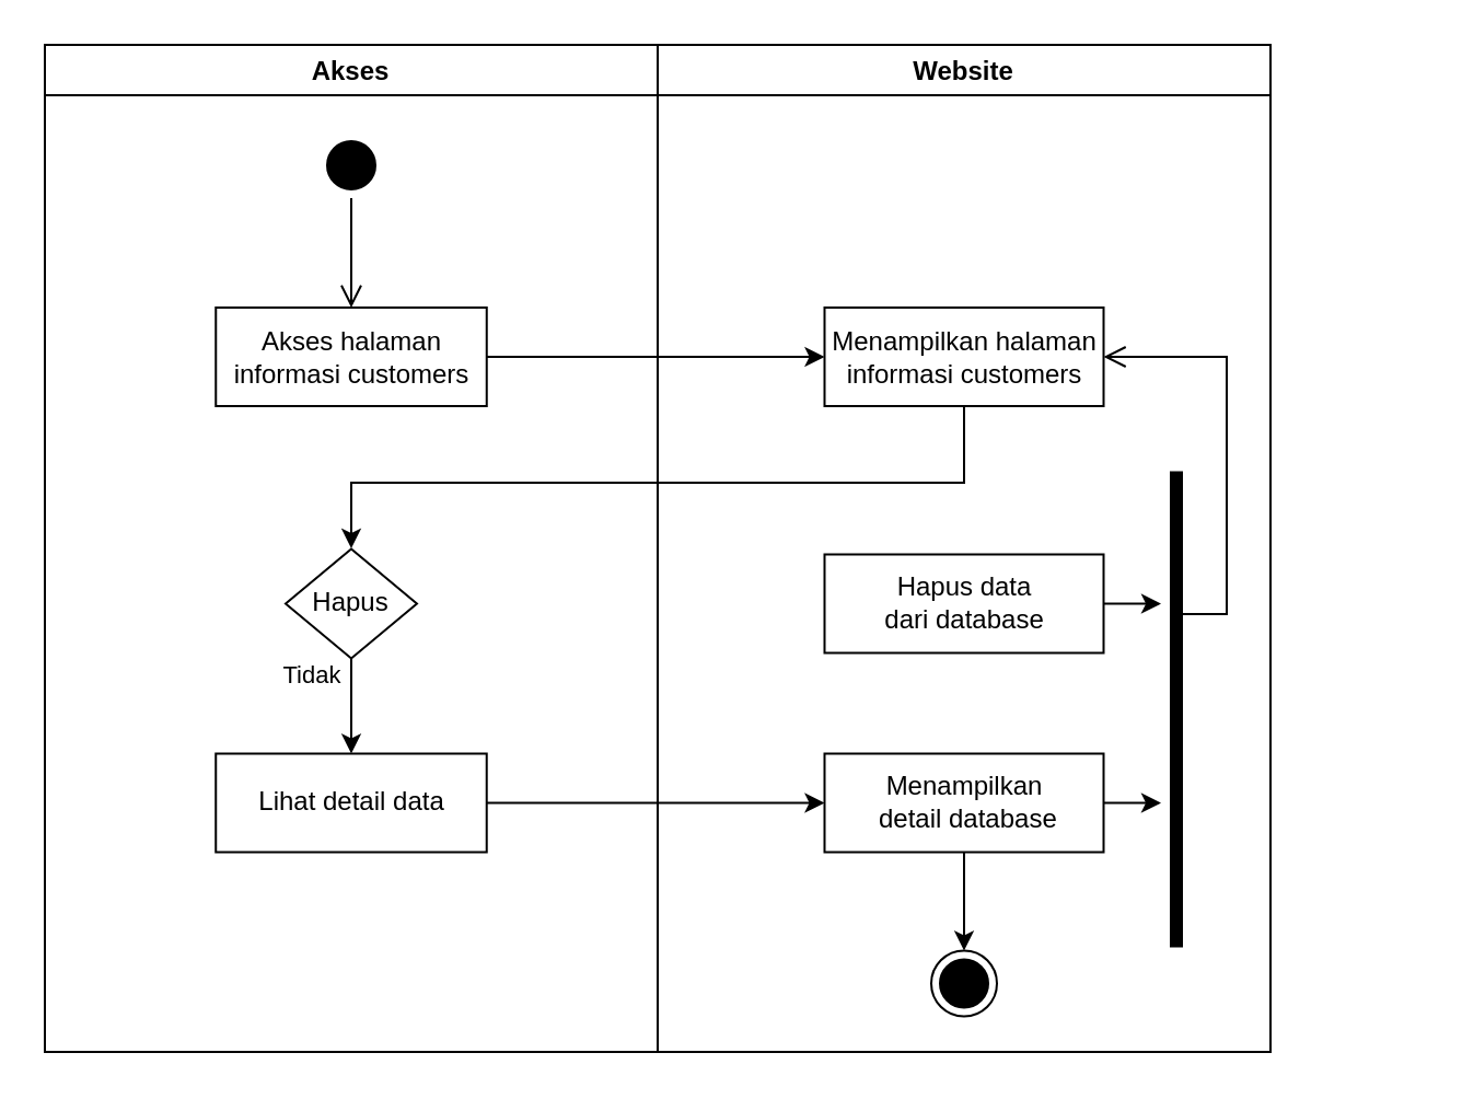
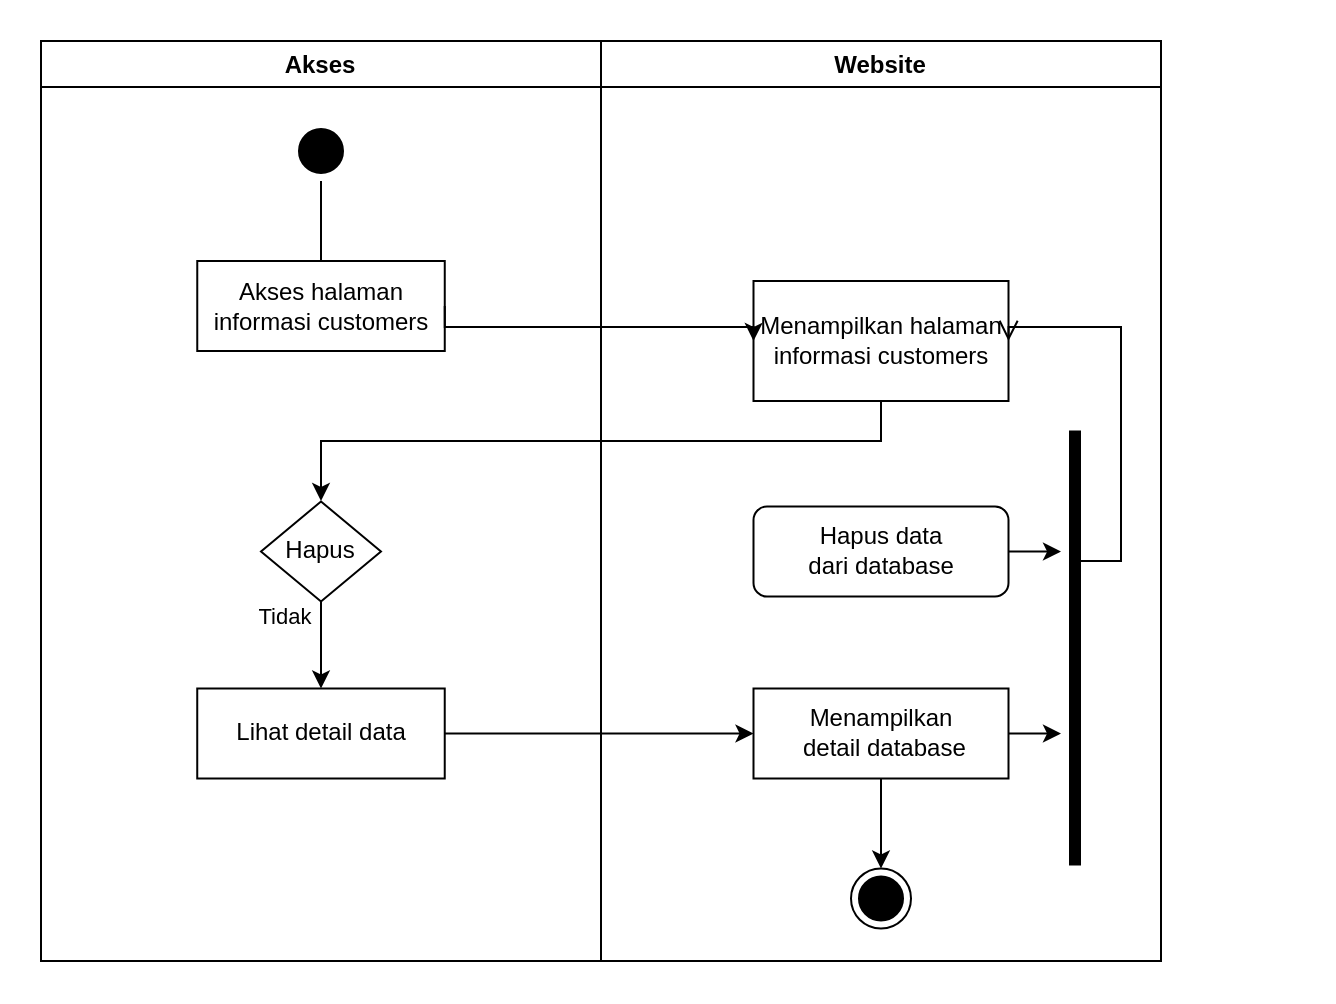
  <mxCell id="0" />
  <mxCell id="1" parent="0" />
  <mxCell id="2" value="Website" style="swimlane;fillColor=none;" parent="1" vertex="1"><mxGeometry x="300" y="20" width="280" height="460" as="geometry" /></mxCell>
- <mxCell id="3" value="Menampilkan halaman&lt;br&gt;informasi customers" style="html=1;strokeColor=#000000;fillColor=default;" parent="2" vertex="1"><mxGeometry x="76.25" y="120" width="127.5" height="45" as="geometry" /></mxCell>
+ <mxCell id="3" value="Menampilkan halaman&lt;br&gt;informasi customers" style="html=1;strokeColor=#000000;fillColor=default;" parent="2" vertex="1"><mxGeometry x="76.25" y="120" width="127.5" height="60" as="geometry" /></mxCell>
  <mxCell id="4" value="" style="ellipse;html=1;shape=endState;fillColor=#000000;strokeColor=#000000;" parent="2" vertex="1"><mxGeometry x="125" y="413.75" width="30" height="30" as="geometry" /></mxCell>
- <mxCell id="5" value="Hapus data&lt;br&gt;dari database" style="html=1;strokeColor=#000000;fillColor=default;" parent="2" vertex="1"><mxGeometry x="76.25" y="232.75" width="127.5" height="45" as="geometry" /></mxCell>
+ <mxCell id="5" value="Hapus data&lt;br&gt;dari database" style="html=1;strokeColor=#000000;fillColor=default;rounded=1;" parent="2" vertex="1"><mxGeometry x="76.25" y="232.75" width="127.5" height="45" as="geometry" /></mxCell>
  <mxCell id="6" style="edgeStyle=orthogonalEdgeStyle;rounded=0;orthogonalLoop=1;jettySize=auto;html=1;exitX=0.5;exitY=1;exitDx=0;exitDy=0;entryX=0.5;entryY=0;entryDx=0;entryDy=0;" parent="2" source="7" target="4" edge="1"><mxGeometry relative="1" as="geometry" /></mxCell>
  <mxCell id="7" value="Menampilkan &lt;br&gt;&amp;nbsp;detail database" style="html=1;strokeColor=#000000;fillColor=default;" parent="2" vertex="1"><mxGeometry x="76.25" y="323.75" width="127.5" height="45" as="geometry" /></mxCell>
  <mxCell id="8" value="" style="shape=line;html=1;strokeWidth=6;strokeColor=#000000;rotation=-90;" parent="2" vertex="1"><mxGeometry x="128.25" y="298.5" width="217.5" height="10" as="geometry" /></mxCell>
  <mxCell id="9" value="" style="edgeStyle=orthogonalEdgeStyle;html=1;verticalAlign=bottom;endArrow=open;endSize=8;strokeColor=#000000;rounded=0;entryX=1;entryY=0.5;entryDx=0;entryDy=0;exitX=0.489;exitY=0.5;exitDx=0;exitDy=0;exitPerimeter=0;" parent="2" target="3" edge="1" source="8"><mxGeometry relative="1" as="geometry"><mxPoint x="350" y="400" as="targetPoint" /><mxPoint x="250" y="560" as="sourcePoint" /><Array as="points"><mxPoint x="260" y="260" /><mxPoint x="260" y="143" /></Array></mxGeometry></mxCell>
  <mxCell id="10" value="Akses" style="swimlane;fillColor=none;startSize=23;" parent="1" vertex="1"><mxGeometry x="20" y="20" width="280" height="460" as="geometry" /></mxCell>
  <mxCell id="11" value="" style="ellipse;html=1;shape=startState;fillColor=#000000;strokeColor=#000000;" parent="10" vertex="1"><mxGeometry x="125" y="40" width="30" height="30" as="geometry" /></mxCell>
  <mxCell id="12" value="" style="edgeStyle=orthogonalEdgeStyle;html=1;verticalAlign=bottom;endArrow=open;endSize=8;strokeColor=#000000;rounded=0;" parent="10" source="11" edge="1"><mxGeometry relative="1" as="geometry"><mxPoint x="140" y="120" as="targetPoint" /></mxGeometry></mxCell>
- <mxCell id="13" value="Akses halaman&lt;br&gt;informasi customers" style="html=1;strokeColor=#000000;fillColor=default;" parent="10" vertex="1"><mxGeometry x="78.13" y="120" width="123.75" height="45" as="geometry" /></mxCell>
+ <mxCell id="13" value="Akses halaman&lt;br&gt;informasi customers" style="html=1;strokeColor=#000000;fillColor=default;" parent="10" vertex="1"><mxGeometry x="78.13" y="110" width="123.75" height="45" as="geometry" /></mxCell>
  <mxCell id="14" style="edgeStyle=orthogonalEdgeStyle;rounded=0;orthogonalLoop=1;jettySize=auto;html=1;exitX=0.5;exitY=1;exitDx=0;exitDy=0;entryX=0.5;entryY=0;entryDx=0;entryDy=0;" parent="10" source="15" target="16" edge="1"><mxGeometry relative="1" as="geometry" /></mxCell>
  <mxCell id="15" value="Hapus" style="rhombus;whiteSpace=wrap;html=1;" parent="10" vertex="1"><mxGeometry x="110.0" y="230.25" width="59.99" height="50" as="geometry" /></mxCell>
  <mxCell id="16" value="Lihat detail data" style="html=1;strokeColor=#000000;fillColor=default;" parent="10" vertex="1"><mxGeometry x="78.12" y="323.75" width="123.75" height="45" as="geometry" /></mxCell>
  <mxCell id="17" style="edgeStyle=orthogonalEdgeStyle;rounded=0;orthogonalLoop=1;jettySize=auto;html=1;exitX=1;exitY=0.5;exitDx=0;exitDy=0;strokeColor=#000000;entryX=0;entryY=0.5;entryDx=0;entryDy=0;" parent="1" source="13" target="3" edge="1"><mxGeometry relative="1" as="geometry"><mxPoint x="420" y="85" as="targetPoint" /><Array as="points"><mxPoint x="360" y="163" /><mxPoint x="370" y="163" /></Array></mxGeometry></mxCell>
  <mxCell id="18" style="edgeStyle=orthogonalEdgeStyle;rounded=0;orthogonalLoop=1;jettySize=auto;html=1;exitX=0.5;exitY=1;exitDx=0;exitDy=0;strokeColor=#000000;entryX=0.5;entryY=0;entryDx=0;entryDy=0;" parent="1" source="3" edge="1"><mxGeometry relative="1" as="geometry"><Array as="points"><mxPoint x="440" y="220" /><mxPoint x="160" y="220" /></Array><mxPoint x="159.995" y="250" as="targetPoint" /></mxGeometry></mxCell>
  <mxCell id="19" style="edgeStyle=orthogonalEdgeStyle;rounded=0;orthogonalLoop=1;jettySize=auto;html=1;exitX=1;exitY=0.5;exitDx=0;exitDy=0;entryX=0;entryY=0.5;entryDx=0;entryDy=0;" parent="1" source="16" target="7" edge="1"><mxGeometry relative="1" as="geometry" /></mxCell>
  <mxCell id="20" style="edgeStyle=orthogonalEdgeStyle;rounded=0;orthogonalLoop=1;jettySize=auto;html=1;exitX=1;exitY=0.5;exitDx=0;exitDy=0;" parent="1" source="5" edge="1"><mxGeometry relative="1" as="geometry"><mxPoint x="530" y="275.691" as="targetPoint" /></mxGeometry></mxCell>
  <mxCell id="21" style="edgeStyle=orthogonalEdgeStyle;rounded=0;orthogonalLoop=1;jettySize=auto;html=1;exitX=1;exitY=0.5;exitDx=0;exitDy=0;" parent="1" source="7" edge="1"><mxGeometry relative="1" as="geometry"><mxPoint x="530" y="366.279" as="targetPoint" /></mxGeometry></mxCell>
  <mxCell id="22" value="Tidak" style="edgeLabel;html=1;align=center;verticalAlign=middle;resizable=0;points=[];" parent="1" connectable="0" vertex="1"><mxGeometry x="215.323" y="279.25" as="geometry"><mxPoint x="-74" y="28" as="offset" /></mxGeometry></mxCell>
